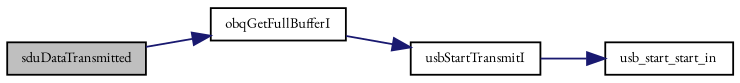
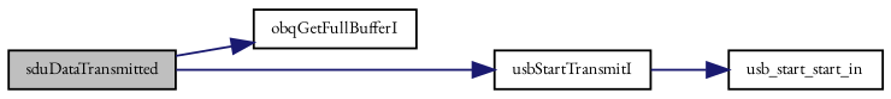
  digraph {
    fontname="EB Garamond"
    rankdir=LR
    node [color=black fontname="EB Garamond" fontsize=8 shape=record]
    edge [color=midnightblue fontname="EB Garamond" fontsize=8 labelfontname=Helvetica labelfontsize=8 style=solid]
    n1 [fillcolor=grey75 fontcolor=black height=0.2 label=sduDataTransmitted style=filled width=0.4]
    n2 [height=0.2 label=obqGetFullBufferI width=0.4]
    n3 [height=0.2 label=usbStartTransmitI width=0.4]
    n4 [height=0.2 label=usb_start_start_in width=0.4]
    n1 -> n2
-   n2 -> n3
+   n1 -> n3
    n3 -> n4
  }
